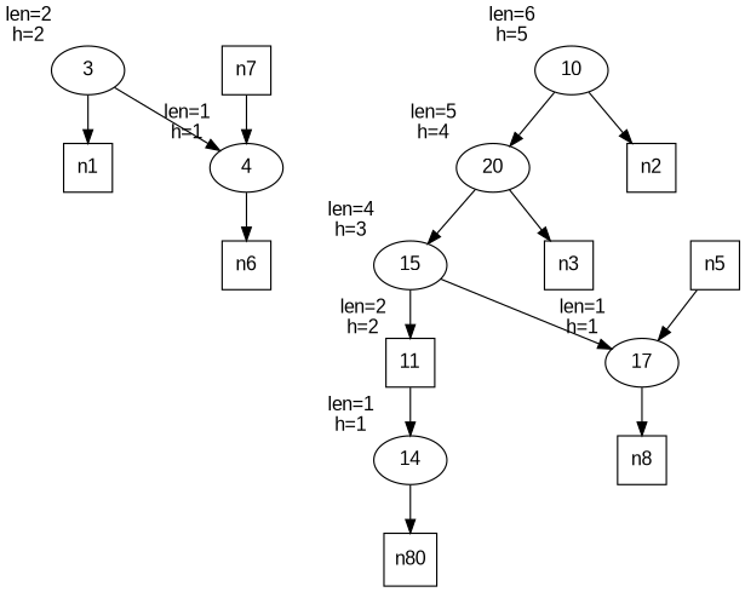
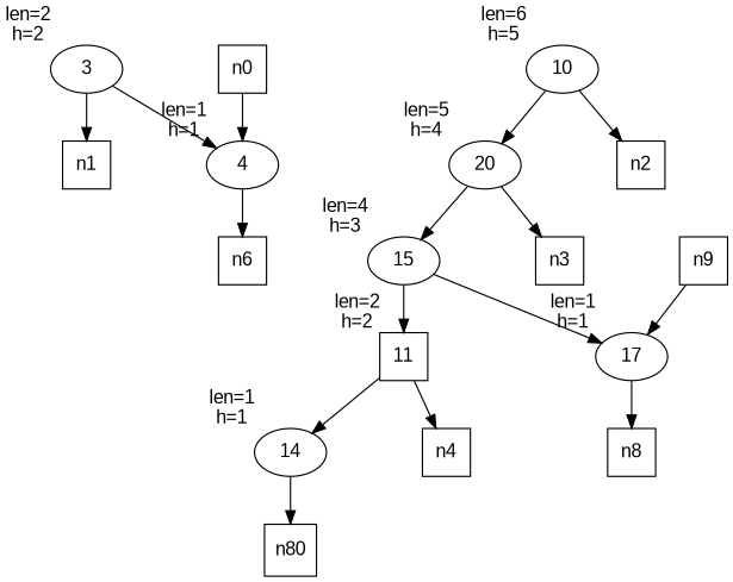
  digraph {
    fontname="Liberation Sans"
    nodesep=1
    ordering=out
    node [fontname="Liberation Sans" shape=square]
    edge [fontname="Liberation Sans"]
    3 [xlabel="len=2\nh=2" shape=""]
    n1
    4 [xlabel="len=1\nh=1" shape=""]
    10 [xlabel="len=6\nh=5" shape=""]
    20 [xlabel="len=5\nh=4" shape=""]
    n2
    n6
    15 [xlabel="len=4\nh=3" shape=""]
    n3
-   n7
+   n7 [label=n0]
    11 [xlabel="len=2\nh=2"]
    17 [xlabel="len=1\nh=1" shape=""]
    14 [xlabel="len=1\nh=1" shape=""]
+   n4
    n8
    n10 [label=n80]
-   n5
+   n5 [label=n9]
    3 -> n1
    3 -> 4
    4 -> n6
    10 -> 20
    10 -> n2
    20 -> 15
    20 -> n3
    15 -> 11
    15 -> 17
    n7 -> 4
    11 -> 14
+   11 -> n4
    17 -> n8
    14 -> n10
    n5 -> 17
  }
